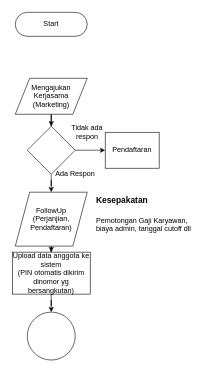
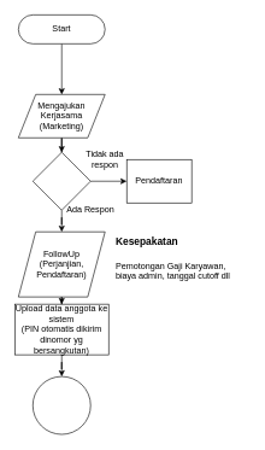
  <mxCell id="0" />
  <mxCell id="1" parent="0" />
+ <mxCell id="2" value="" style="edgeStyle=orthogonalEdgeStyle;rounded=0;orthogonalLoop=1;jettySize=auto;html=1;" edge="1" parent="1" source="3" target="5"><mxGeometry relative="1" as="geometry" /></mxCell>
  <mxCell id="3" value="Start" style="rounded=1;whiteSpace=wrap;html=1;arcSize=50;" vertex="1" parent="1"><mxGeometry x="25" y="20" width="120" height="40" as="geometry" /></mxCell>
  <mxCell id="4" value="" style="edgeStyle=orthogonalEdgeStyle;rounded=0;orthogonalLoop=1;jettySize=auto;html=1;" edge="1" parent="1" source="5" target="8"><mxGeometry relative="1" as="geometry" /></mxCell>
  <mxCell id="5" value="&lt;span style=&quot;text-align: left ; white-space: normal&quot;&gt;Mengajukan Kerjasama&lt;/span&gt;&lt;br style=&quot;text-align: left ; white-space: normal&quot;&gt;&lt;span style=&quot;text-align: left ; white-space: normal&quot;&gt;(Marketing)&lt;/span&gt;" style="shape=parallelogram;perimeter=parallelogramPerimeter;whiteSpace=wrap;html=1;" vertex="1" parent="1"><mxGeometry x="25" y="130" width="120" height="60" as="geometry" /></mxCell>
  <mxCell id="6" value="" style="edgeStyle=orthogonalEdgeStyle;rounded=0;orthogonalLoop=1;jettySize=auto;html=1;" edge="1" parent="1" source="8" target="11"><mxGeometry relative="1" as="geometry" /></mxCell>
  <mxCell id="7" value="" style="edgeStyle=orthogonalEdgeStyle;rounded=0;orthogonalLoop=1;jettySize=auto;html=1;" edge="1" parent="1" source="8" target="13"><mxGeometry relative="1" as="geometry" /></mxCell>
  <mxCell id="8" value="" style="rhombus;whiteSpace=wrap;html=1;" vertex="1" parent="1"><mxGeometry x="45" y="210" width="80" height="80" as="geometry" /></mxCell>
  <mxCell id="9" value="Ada Respon" style="text;html=1;strokeColor=none;fillColor=none;align=center;verticalAlign=middle;whiteSpace=wrap;rounded=0;" vertex="1" parent="1"><mxGeometry x="85" y="280" width="80" height="20" as="geometry" /></mxCell>
  <mxCell id="10" value="Tidak ada respon" style="text;html=1;strokeColor=none;fillColor=none;align=center;verticalAlign=middle;whiteSpace=wrap;rounded=0;" vertex="1" parent="1"><mxGeometry x="105" y="210" width="80" height="20" as="geometry" /></mxCell>
  <mxCell id="11" value="Pendaftaran" style="rounded=0;whiteSpace=wrap;html=1;" vertex="1" parent="1"><mxGeometry x="175" y="220" width="90" height="60" as="geometry" /></mxCell>
  <mxCell id="12" value="" style="edgeStyle=orthogonalEdgeStyle;rounded=0;orthogonalLoop=1;jettySize=auto;html=1;" edge="1" parent="1" source="13" target="16"><mxGeometry relative="1" as="geometry" /></mxCell>
  <mxCell id="13" value="FollowUp&lt;br&gt;(Perjanjian, Pendaftaran)" style="shape=parallelogram;perimeter=parallelogramPerimeter;whiteSpace=wrap;html=1;" vertex="1" parent="1"><mxGeometry x="25" y="320" width="120" height="90" as="geometry" /></mxCell>
  <mxCell id="14" value="&lt;p style=&quot;line-height: 90%&quot;&gt;&lt;/p&gt;&lt;h1&gt;&lt;font style=&quot;font-size: 14px&quot;&gt;Kesepakatan&lt;/font&gt;&lt;/h1&gt;&lt;p&gt;Pemotongan Gaji Karyawan, biaya admin, tanggal cutoff dll&lt;/p&gt;&lt;p&gt;&lt;/p&gt;" style="text;html=1;strokeColor=none;fillColor=none;spacing=5;spacingTop=-20;whiteSpace=wrap;overflow=hidden;rounded=0;" vertex="1" parent="1"><mxGeometry x="155" y="310" width="190" height="80" as="geometry" /></mxCell>
  <mxCell id="15" value="" style="edgeStyle=orthogonalEdgeStyle;rounded=0;orthogonalLoop=1;jettySize=auto;html=1;" edge="1" parent="1" source="16" target="17"><mxGeometry relative="1" as="geometry" /></mxCell>
  <mxCell id="16" value="Upload data anggota ke sistem&lt;br&gt;(PIN otomatis dikirim dinomor yg bersangkutan)" style="rounded=0;whiteSpace=wrap;html=1;" vertex="1" parent="1"><mxGeometry x="20" y="420" width="130" height="70" as="geometry" /></mxCell>
  <mxCell id="17" value="" style="ellipse;whiteSpace=wrap;html=1;aspect=fixed;" vertex="1" parent="1"><mxGeometry x="45" y="520" width="80" height="80" as="geometry" /></mxCell>
